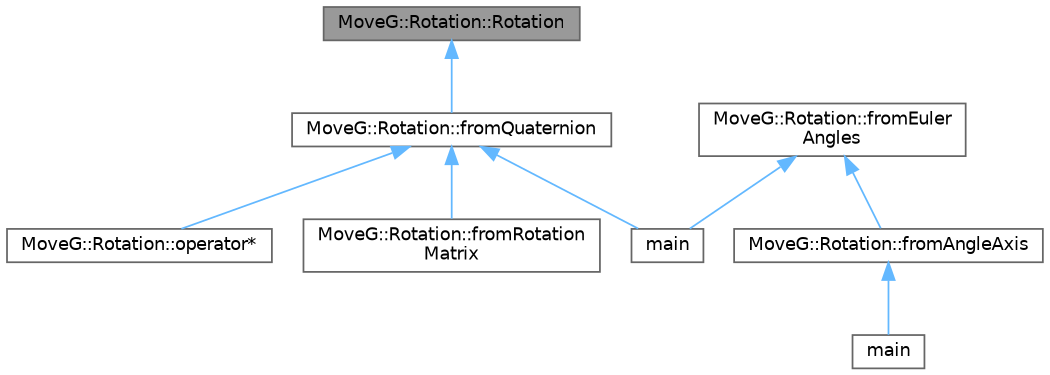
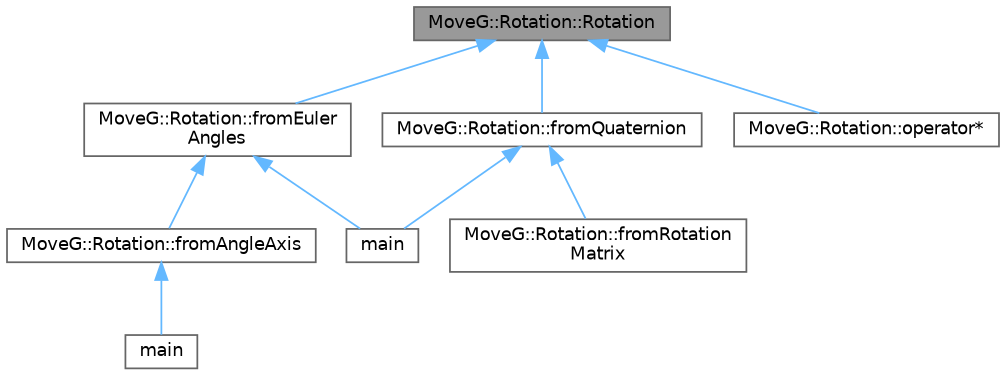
  digraph {
    rankdir=TB
    node [color=grey40 fillcolor=white fontname=Helvetica fontsize=10 shape=box style=filled]
    edge [color=steelblue1 dir=back fontname=Helvetica fontsize=10 labelfontname=Helvetica labelfontsize=10 style=solid]
    n1 [color=gray40 fillcolor=grey60 fontcolor=black height=0.2 label="MoveG::Rotation::Rotation" width=0.4]
    n2 [height=0.2 label="MoveG::Rotation::fromEuler\lAngles" width=0.4]
    n3 [height=0.2 label="MoveG::Rotation::fromQuaternion" width=0.4]
    n4 [height=0.2 label="MoveG::Rotation::operator*" width=0.4]
    n5 [height=0.2 label="MoveG::Rotation::fromAngleAxis" width=0.4]
    n6 [height=0.2 label=main width=0.4]
    n7 [height=0.2 label=main width=0.4]
    n8 [height=0.2 label="MoveG::Rotation::fromRotation\lMatrix" width=0.4]
+   n1 -> n2
    n1 -> n3
-   n3 -> n4
+   n1 -> n4
    n2 -> n5
    n2 -> n7
    n3 -> n7
    n3 -> n8
    n5 -> n6
  }
